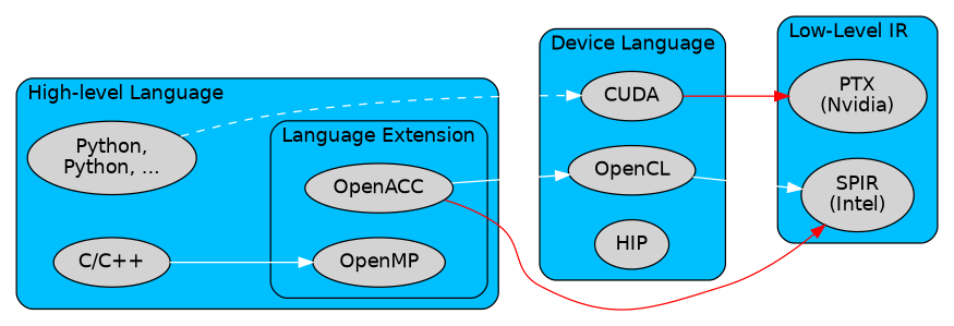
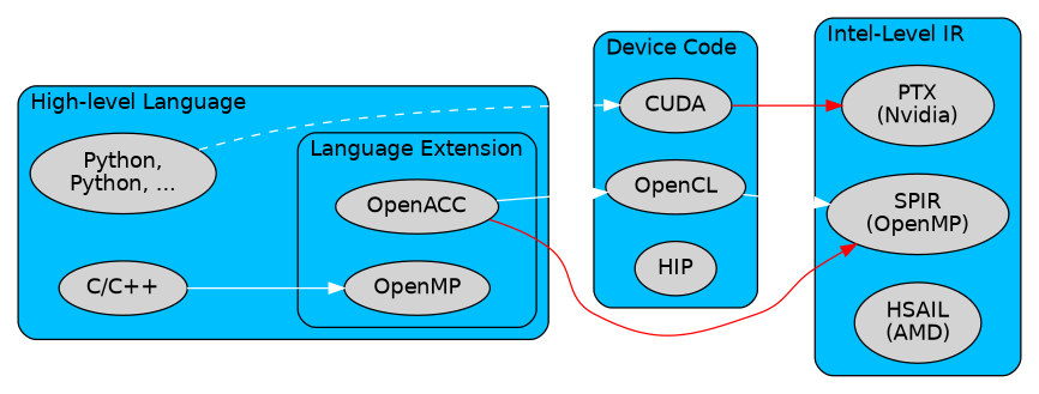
  digraph {
    compound=True
    concentrate=true
    fontname=helvetica
    labeljust=r
    rankdir=LR
    ranksep=0.75
    node [fontname=helvetica style=filled]
    edge [color=white]
    n1 [label=CUDA]
    n2 [label=OpenCL]
    n3 [label=HIP]
    n4 [label="PTX\n(Nvidia)"]
-   n5 [label="SPIR\n(Intel)"]
+   n5 [label="SPIR\n(OpenMP)"]
+   n6 [label="HSAIL\n(AMD)"]
    n7 [label=OpenACC]
    n8 [label=OpenMP]
    n9 [label="C/C++"]
    n10 [label="Python,\nPython, ..."]
    subgraph cluster_1 {
      bgcolor=deepskyblue
-     label="Device Language"
+     label="Device Code"
      labeljust=l
      style=rounded
      n1
      n2
      n3
    }
    subgraph cluster_2 {
      bgcolor=deepskyblue
-     label="Low-Level IR"
+     label="Intel-Level IR"
      labeljust=l
      style=rounded
      n4
      n5
+     n6
    }
    subgraph cluster_3 {
      bgcolor=deepskyblue
      label="High-level Language"
      labeljust=l
      style=rounded
      n9
      n10
      subgraph cluster_4 {
        bgcolor=deepskyblue
        label="Language Extension"
        labeljust=l
        style=rounded
        n7
        n8
      }
    }
    n1 -> n4 [color=red]
    n2 -> n5
    n7 -> n2
    n7 -> n5 [color=red]
    n9 -> n8
    n10 -> n1 [style=dashed]
  }
